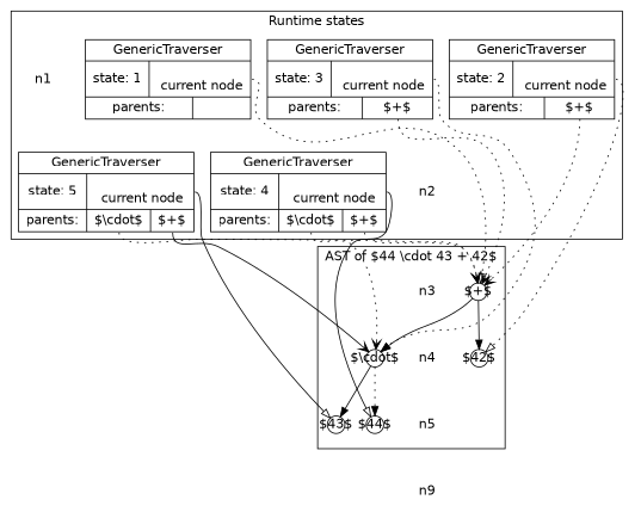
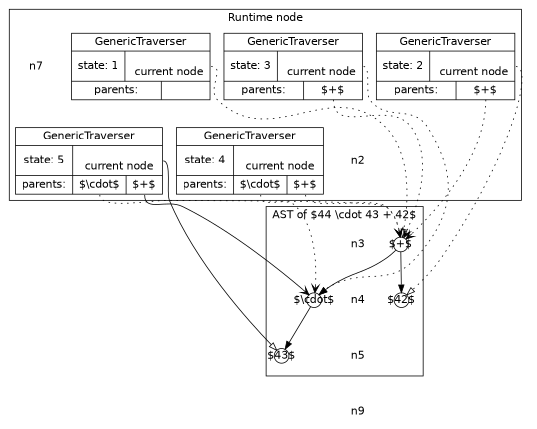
  digraph {
    fontname="DejaVu Sans"
    node [fontname="DejaVu Sans" shape=plaintext]
    edge [fontname="DejaVu Sans" style=dotted]
-   n1
+   n1 [label=n7]
    n2
    n3
    n4
    n5
    n6 [label=n9]
    traverser_1 [label="{GenericTraverser|{state: 1|<f1>\n            current node} | {parents: | }}" shape=record]
    traverser_2 [label="{GenericTraverser|{state: 2|<f1>\n            current node} | {parents: | <p1> $+$ }}" shape=record]
    traverser_3 [label="{GenericTraverser|{state: 3|<f1>\n            current node} | {parents: | <p1> $+$ }}" shape=record]
    traverser_4 [label="{GenericTraverser|{state: 4|<f1>\n            current node} | {parents: | <p1> $\\cdot$ | <p2> $+$  }}" shape=record]
    traverser_5 [label="{GenericTraverser|{state: 5|<f1>\n            current node} | {parents: | <p1> $\\cdot$ | <p2> $+$  }}" shape=record]
    a [fixedsize=true label="$+$" shape=circle width=0.27]
    b [fixedsize=true label="$42$" shape=circle width=0.27]
    c [fixedsize=true label="$\\cdot$" shape=circle width=0.27]
-   left [fixedsize=true label="$44$" shape=circle width=0.27]
    right [fixedsize=true label="$43$" shape=circle width=0.27]
    subgraph sub_1 {
      n1
      n2
      n3
      n4
      n5
      n6
    }
    subgraph cluster_2 {
-     label="Runtime states"
+     label="Runtime node"
      subgraph sub_3 {
        label="Runtime states"
        rank=same
        n1
        traverser_1
        traverser_2
        traverser_3
      }
      subgraph sub_4 {
        label="Runtime states"
        rank=same
        n2
        traverser_4
        traverser_5
      }
    }
    subgraph cluster_5 {
      label="AST of $44 \\cdot 43 + 42$"
      subgraph sub_6 {
        label="AST of $44 \\cdot 43 + 42$"
        rank=same
        n3
        a
      }
      subgraph sub_7 {
        label="AST of $44 \\cdot 43 + 42$"
        rank=same
        n4
        b
        c
      }
      subgraph sub_8 {
        label="AST of $44 \\cdot 43 + 42$"
        rank=same
        n5
-       left
        right
      }
    }
    n1 -> n2 [style=invis]
    n2 -> n3 [style=invis]
    n3 -> n4 [style=invis]
    n4 -> n5 [style=invis]
    n5 -> n6 [style=invis]
    traverser_1 -> a [arrowhead=empty tailport=f1]
    traverser_2 -> a [arrowhead=vee color=black tailport="p1:s"]
    traverser_2 -> b [arrowhead=empty tailport=f1]
    traverser_3 -> a [arrowhead=vee color=black tailport="p1:s"]
    traverser_3 -> c [arrowhead=empty tailport=f1]
    traverser_4 -> a [arrowhead=vee color=black tailport="p2:s"]
    traverser_4 -> c [arrowhead=vee color=black tailport="p1:s"]
-   traverser_4 -> left [arrowhead=empty style=solid tailport=f1]
    traverser_5 -> a [arrowhead=vee color=black tailport="p1:s"]
    traverser_5 -> c [arrowhead=vee color=black style=solid tailport="p2:s"]
    traverser_5 -> right [arrowhead=empty style=solid tailport=f1]
    a -> b [style=solid]
    a -> c [style=solid]
-   c -> left
    c -> right [style=solid]
  }
